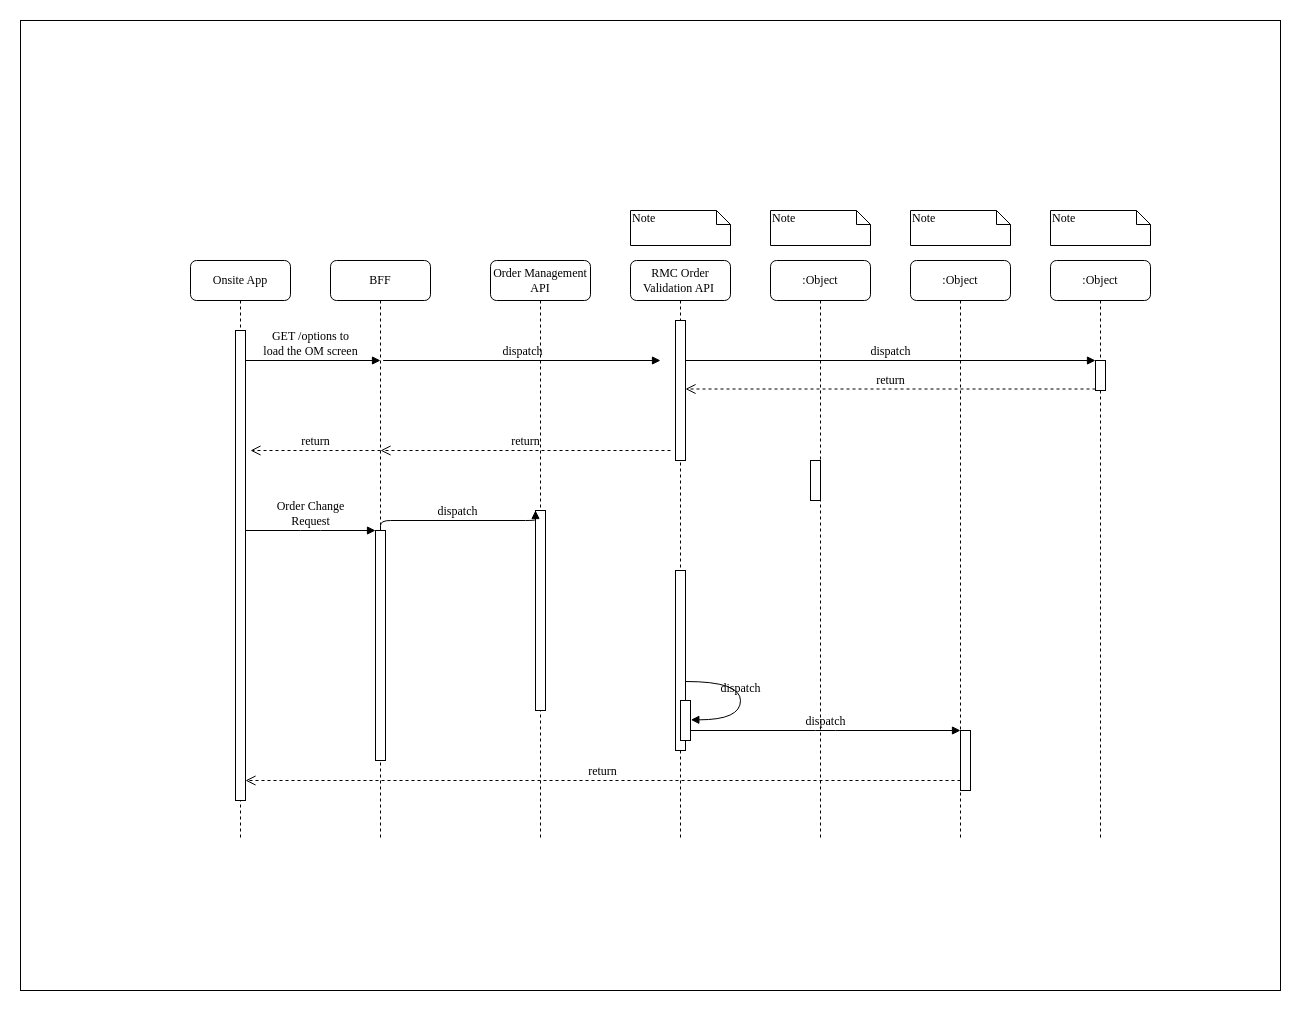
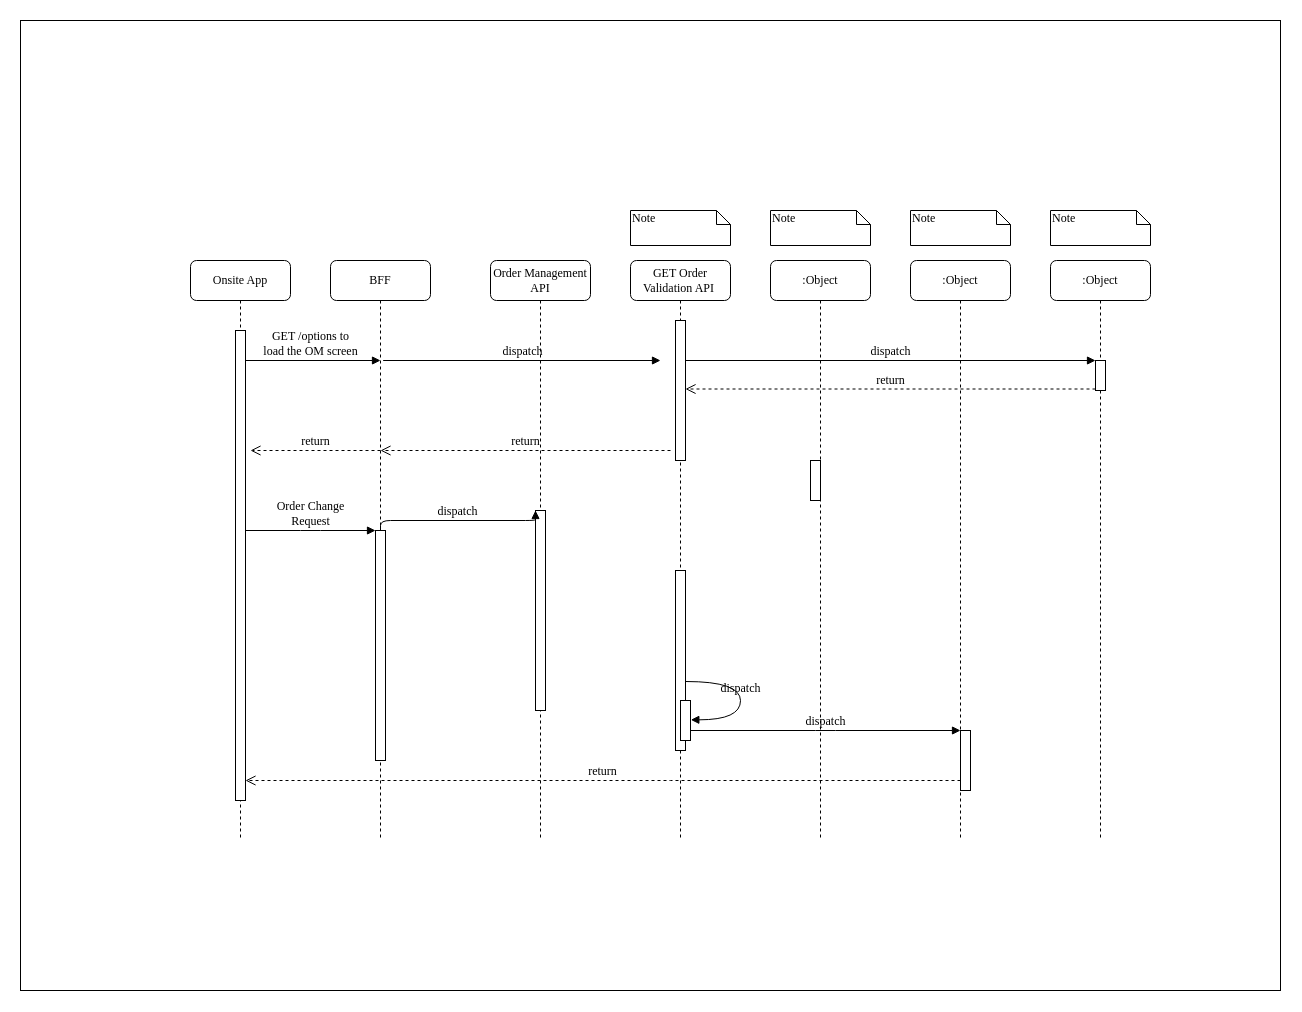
  <mxCell id="0" />
  <mxCell id="1" parent="0" />
  <mxCell id="2" value="" style="rounded=0;whiteSpace=wrap;html=1;" vertex="1" parent="1"><mxGeometry x="20" y="20" width="1260" height="970" as="geometry" /></mxCell>
  <mxCell id="3" value="BFF" style="shape=umlLifeline;perimeter=lifelinePerimeter;whiteSpace=wrap;html=1;container=1;collapsible=0;recursiveResize=0;outlineConnect=0;rounded=1;shadow=0;comic=0;labelBackgroundColor=none;strokeWidth=1;fontFamily=Verdana;fontSize=12;align=center;" vertex="1" parent="1"><mxGeometry x="330" y="260" width="100" height="580" as="geometry" /></mxCell>
  <mxCell id="4" value="" style="html=1;points=[];perimeter=orthogonalPerimeter;rounded=0;shadow=0;comic=0;labelBackgroundColor=none;strokeWidth=1;fontFamily=Verdana;fontSize=12;align=center;" vertex="1" parent="3"><mxGeometry x="45" y="270" width="10" height="230" as="geometry" /></mxCell>
  <mxCell id="5" value="GET /options to&lt;div&gt;load the OM screen&lt;/div&gt;" style="html=1;verticalAlign=bottom;endArrow=block;labelBackgroundColor=none;fontFamily=Verdana;fontSize=12;" edge="1" parent="3"><mxGeometry relative="1" as="geometry"><mxPoint x="-90" y="100" as="sourcePoint" /><mxPoint x="50" y="100" as="targetPoint" /></mxGeometry></mxCell>
  <mxCell id="6" value="Order Management API" style="shape=umlLifeline;perimeter=lifelinePerimeter;whiteSpace=wrap;html=1;container=1;collapsible=0;recursiveResize=0;outlineConnect=0;rounded=1;shadow=0;comic=0;labelBackgroundColor=none;strokeWidth=1;fontFamily=Verdana;fontSize=12;align=center;" vertex="1" parent="1"><mxGeometry x="490" y="260" width="100" height="580" as="geometry" /></mxCell>
  <mxCell id="7" value="" style="html=1;points=[];perimeter=orthogonalPerimeter;rounded=0;shadow=0;comic=0;labelBackgroundColor=none;strokeWidth=1;fontFamily=Verdana;fontSize=12;align=center;" vertex="1" parent="6"><mxGeometry x="45" y="250" width="10" height="200" as="geometry" /></mxCell>
  <mxCell id="8" value="dispatch" style="html=1;verticalAlign=bottom;endArrow=block;labelBackgroundColor=none;fontFamily=Verdana;fontSize=12;" edge="1" parent="6"><mxGeometry relative="1" as="geometry"><mxPoint x="-107.343" y="100.0" as="sourcePoint" /><mxPoint x="170" y="100" as="targetPoint" /></mxGeometry></mxCell>
- <mxCell id="9" value="RMC Order Validation API&amp;nbsp;" style="shape=umlLifeline;perimeter=lifelinePerimeter;whiteSpace=wrap;html=1;container=1;collapsible=0;recursiveResize=0;outlineConnect=0;rounded=1;shadow=0;comic=0;labelBackgroundColor=none;strokeWidth=1;fontFamily=Verdana;fontSize=12;align=center;" vertex="1" parent="1"><mxGeometry x="630" y="260" width="100" height="580" as="geometry" /></mxCell>
+ <mxCell id="9" value="GET Order Validation API&amp;nbsp;" style="shape=umlLifeline;perimeter=lifelinePerimeter;whiteSpace=wrap;html=1;container=1;collapsible=0;recursiveResize=0;outlineConnect=0;rounded=1;shadow=0;comic=0;labelBackgroundColor=none;strokeWidth=1;fontFamily=Verdana;fontSize=12;align=center;" vertex="1" parent="1"><mxGeometry x="630" y="260" width="100" height="580" as="geometry" /></mxCell>
  <mxCell id="10" value="" style="html=1;points=[];perimeter=orthogonalPerimeter;rounded=0;shadow=0;comic=0;labelBackgroundColor=none;strokeWidth=1;fontFamily=Verdana;fontSize=12;align=center;" vertex="1" parent="9"><mxGeometry x="45" y="310" width="10" height="180" as="geometry" /></mxCell>
  <mxCell id="11" value="" style="html=1;points=[];perimeter=orthogonalPerimeter;rounded=0;shadow=0;comic=0;labelBackgroundColor=none;strokeWidth=1;fontFamily=Verdana;fontSize=12;align=center;" vertex="1" parent="9"><mxGeometry x="45" y="60" width="10" height="140" as="geometry" /></mxCell>
  <mxCell id="12" value=":Object" style="shape=umlLifeline;perimeter=lifelinePerimeter;whiteSpace=wrap;html=1;container=1;collapsible=0;recursiveResize=0;outlineConnect=0;rounded=1;shadow=0;comic=0;labelBackgroundColor=none;strokeWidth=1;fontFamily=Verdana;fontSize=12;align=center;" vertex="1" parent="1"><mxGeometry x="770" y="260" width="100" height="580" as="geometry" /></mxCell>
  <mxCell id="13" value="" style="html=1;points=[];perimeter=orthogonalPerimeter;rounded=0;shadow=0;comic=0;labelBackgroundColor=none;strokeWidth=1;fontFamily=Verdana;fontSize=12;align=center;" vertex="1" parent="12"><mxGeometry x="40" y="200" width="10" height="40" as="geometry" /></mxCell>
  <mxCell id="14" value=":Object" style="shape=umlLifeline;perimeter=lifelinePerimeter;whiteSpace=wrap;html=1;container=1;collapsible=0;recursiveResize=0;outlineConnect=0;rounded=1;shadow=0;comic=0;labelBackgroundColor=none;strokeWidth=1;fontFamily=Verdana;fontSize=12;align=center;" vertex="1" parent="1"><mxGeometry x="910" y="260" width="100" height="580" as="geometry" /></mxCell>
  <mxCell id="15" value=":Object" style="shape=umlLifeline;perimeter=lifelinePerimeter;whiteSpace=wrap;html=1;container=1;collapsible=0;recursiveResize=0;outlineConnect=0;rounded=1;shadow=0;comic=0;labelBackgroundColor=none;strokeWidth=1;fontFamily=Verdana;fontSize=12;align=center;" vertex="1" parent="1"><mxGeometry x="1050" y="260" width="100" height="580" as="geometry" /></mxCell>
  <mxCell id="16" value="" style="html=1;points=[];perimeter=orthogonalPerimeter;rounded=0;shadow=0;comic=0;labelBackgroundColor=none;strokeColor=#000000;strokeWidth=1;fillColor=#FFFFFF;fontFamily=Verdana;fontSize=12;fontColor=#000000;align=center;" vertex="1" parent="15"><mxGeometry x="45" y="100" width="10" height="30" as="geometry" /></mxCell>
  <mxCell id="17" value="Onsite App" style="shape=umlLifeline;perimeter=lifelinePerimeter;whiteSpace=wrap;html=1;container=1;collapsible=0;recursiveResize=0;outlineConnect=0;rounded=1;shadow=0;comic=0;labelBackgroundColor=none;strokeWidth=1;fontFamily=Verdana;fontSize=12;align=center;" vertex="1" parent="1"><mxGeometry x="190" y="260" width="100" height="580" as="geometry" /></mxCell>
  <mxCell id="18" value="" style="html=1;points=[];perimeter=orthogonalPerimeter;rounded=0;shadow=0;comic=0;labelBackgroundColor=none;strokeWidth=1;fontFamily=Verdana;fontSize=12;align=center;" vertex="1" parent="17"><mxGeometry x="45" y="70" width="10" height="470" as="geometry" /></mxCell>
  <mxCell id="19" value="dispatch" style="html=1;verticalAlign=bottom;endArrow=block;entryX=0;entryY=0;labelBackgroundColor=none;fontFamily=Verdana;fontSize=12;" edge="1" parent="1" source="11" target="16"><mxGeometry relative="1" as="geometry"><mxPoint x="1020" y="520" as="sourcePoint" /></mxGeometry></mxCell>
  <mxCell id="20" value="return" style="html=1;verticalAlign=bottom;endArrow=open;dashed=1;endSize=8;exitX=0;exitY=0.95;labelBackgroundColor=none;fontFamily=Verdana;fontSize=12;" edge="1" parent="1" source="16" target="11"><mxGeometry relative="1" as="geometry"><mxPoint x="1020" y="596" as="targetPoint" /></mxGeometry></mxCell>
  <mxCell id="21" value="" style="html=1;points=[];perimeter=orthogonalPerimeter;rounded=0;shadow=0;comic=0;labelBackgroundColor=none;strokeWidth=1;fontFamily=Verdana;fontSize=12;align=center;" vertex="1" parent="1"><mxGeometry x="960" y="730" width="10" height="60" as="geometry" /></mxCell>
  <mxCell id="22" value="dispatch" style="html=1;verticalAlign=bottom;endArrow=block;entryX=0;entryY=0;labelBackgroundColor=none;fontFamily=Verdana;fontSize=12;edgeStyle=elbowEdgeStyle;elbow=vertical;" edge="1" parent="1" source="26" target="21"><mxGeometry relative="1" as="geometry"><mxPoint x="890" y="730" as="sourcePoint" /></mxGeometry></mxCell>
  <mxCell id="23" value="return" style="html=1;verticalAlign=bottom;endArrow=open;dashed=1;endSize=8;labelBackgroundColor=none;fontFamily=Verdana;fontSize=12;edgeStyle=elbowEdgeStyle;elbow=vertical;" edge="1" parent="1" source="21" target="18"><mxGeometry relative="1" as="geometry"><mxPoint x="890" y="806" as="targetPoint" /><Array as="points"><mxPoint x="660" y="780" /></Array></mxGeometry></mxCell>
  <mxCell id="24" value="Order Change&lt;div&gt;Request&lt;/div&gt;" style="html=1;verticalAlign=bottom;endArrow=block;entryX=0;entryY=0;labelBackgroundColor=none;fontFamily=Verdana;fontSize=12;edgeStyle=elbowEdgeStyle;elbow=vertical;" edge="1" parent="1" source="18" target="4"><mxGeometry relative="1" as="geometry"><mxPoint x="310" y="370" as="sourcePoint" /></mxGeometry></mxCell>
  <mxCell id="25" value="dispatch" style="html=1;verticalAlign=bottom;endArrow=block;entryX=0;entryY=0;labelBackgroundColor=none;fontFamily=Verdana;fontSize=12;edgeStyle=elbowEdgeStyle;elbow=vertical;" edge="1" parent="1" source="4" target="7"><mxGeometry relative="1" as="geometry"><mxPoint x="460" y="380" as="sourcePoint" /></mxGeometry></mxCell>
  <mxCell id="26" value="" style="html=1;points=[];perimeter=orthogonalPerimeter;rounded=0;shadow=0;comic=0;labelBackgroundColor=none;strokeWidth=1;fontFamily=Verdana;fontSize=12;align=center;" vertex="1" parent="1"><mxGeometry x="680" y="700" width="10" height="40" as="geometry" /></mxCell>
  <mxCell id="27" value="dispatch" style="html=1;verticalAlign=bottom;endArrow=block;labelBackgroundColor=none;fontFamily=Verdana;fontSize=12;elbow=vertical;edgeStyle=orthogonalEdgeStyle;curved=1;entryX=1;entryY=0.286;entryPerimeter=0;exitX=1.038;exitY=0.345;exitPerimeter=0;" edge="1" parent="1"><mxGeometry relative="1" as="geometry"><mxPoint x="685.333" y="681" as="sourcePoint" /><mxPoint x="690.333" y="719.333" as="targetPoint" /><Array as="points"><mxPoint x="740" y="681" /><mxPoint x="740" y="719" /></Array></mxGeometry></mxCell>
  <mxCell id="28" value="Note" style="shape=note;whiteSpace=wrap;html=1;size=14;verticalAlign=top;align=left;spacingTop=-6;rounded=0;shadow=0;comic=0;labelBackgroundColor=none;strokeWidth=1;fontFamily=Verdana;fontSize=12" vertex="1" parent="1"><mxGeometry x="630" y="210" width="100" height="35" as="geometry" /></mxCell>
  <mxCell id="29" value="Note" style="shape=note;whiteSpace=wrap;html=1;size=14;verticalAlign=top;align=left;spacingTop=-6;rounded=0;shadow=0;comic=0;labelBackgroundColor=none;strokeWidth=1;fontFamily=Verdana;fontSize=12" vertex="1" parent="1"><mxGeometry x="770" y="210" width="100" height="35" as="geometry" /></mxCell>
  <mxCell id="30" value="Note" style="shape=note;whiteSpace=wrap;html=1;size=14;verticalAlign=top;align=left;spacingTop=-6;rounded=0;shadow=0;comic=0;labelBackgroundColor=none;strokeWidth=1;fontFamily=Verdana;fontSize=12" vertex="1" parent="1"><mxGeometry x="910" y="210" width="100" height="35" as="geometry" /></mxCell>
  <mxCell id="31" value="Note" style="shape=note;whiteSpace=wrap;html=1;size=14;verticalAlign=top;align=left;spacingTop=-6;rounded=0;shadow=0;comic=0;labelBackgroundColor=none;strokeWidth=1;fontFamily=Verdana;fontSize=12" vertex="1" parent="1"><mxGeometry x="1050" y="210" width="100" height="35" as="geometry" /></mxCell>
  <mxCell id="32" value="return" style="html=1;verticalAlign=bottom;endArrow=open;dashed=1;endSize=8;exitX=0;exitY=0.95;labelBackgroundColor=none;fontFamily=Verdana;fontSize=12;" edge="1" parent="1"><mxGeometry relative="1" as="geometry"><mxPoint x="380" y="450" as="targetPoint" /><mxPoint x="670" y="450" as="sourcePoint" /></mxGeometry></mxCell>
  <mxCell id="33" value="return" style="html=1;verticalAlign=bottom;endArrow=open;dashed=1;endSize=8;labelBackgroundColor=none;fontFamily=Verdana;fontSize=12;" edge="1" parent="1"><mxGeometry relative="1" as="geometry"><mxPoint x="250" y="450" as="targetPoint" /><mxPoint x="380" y="450" as="sourcePoint" /></mxGeometry></mxCell>
